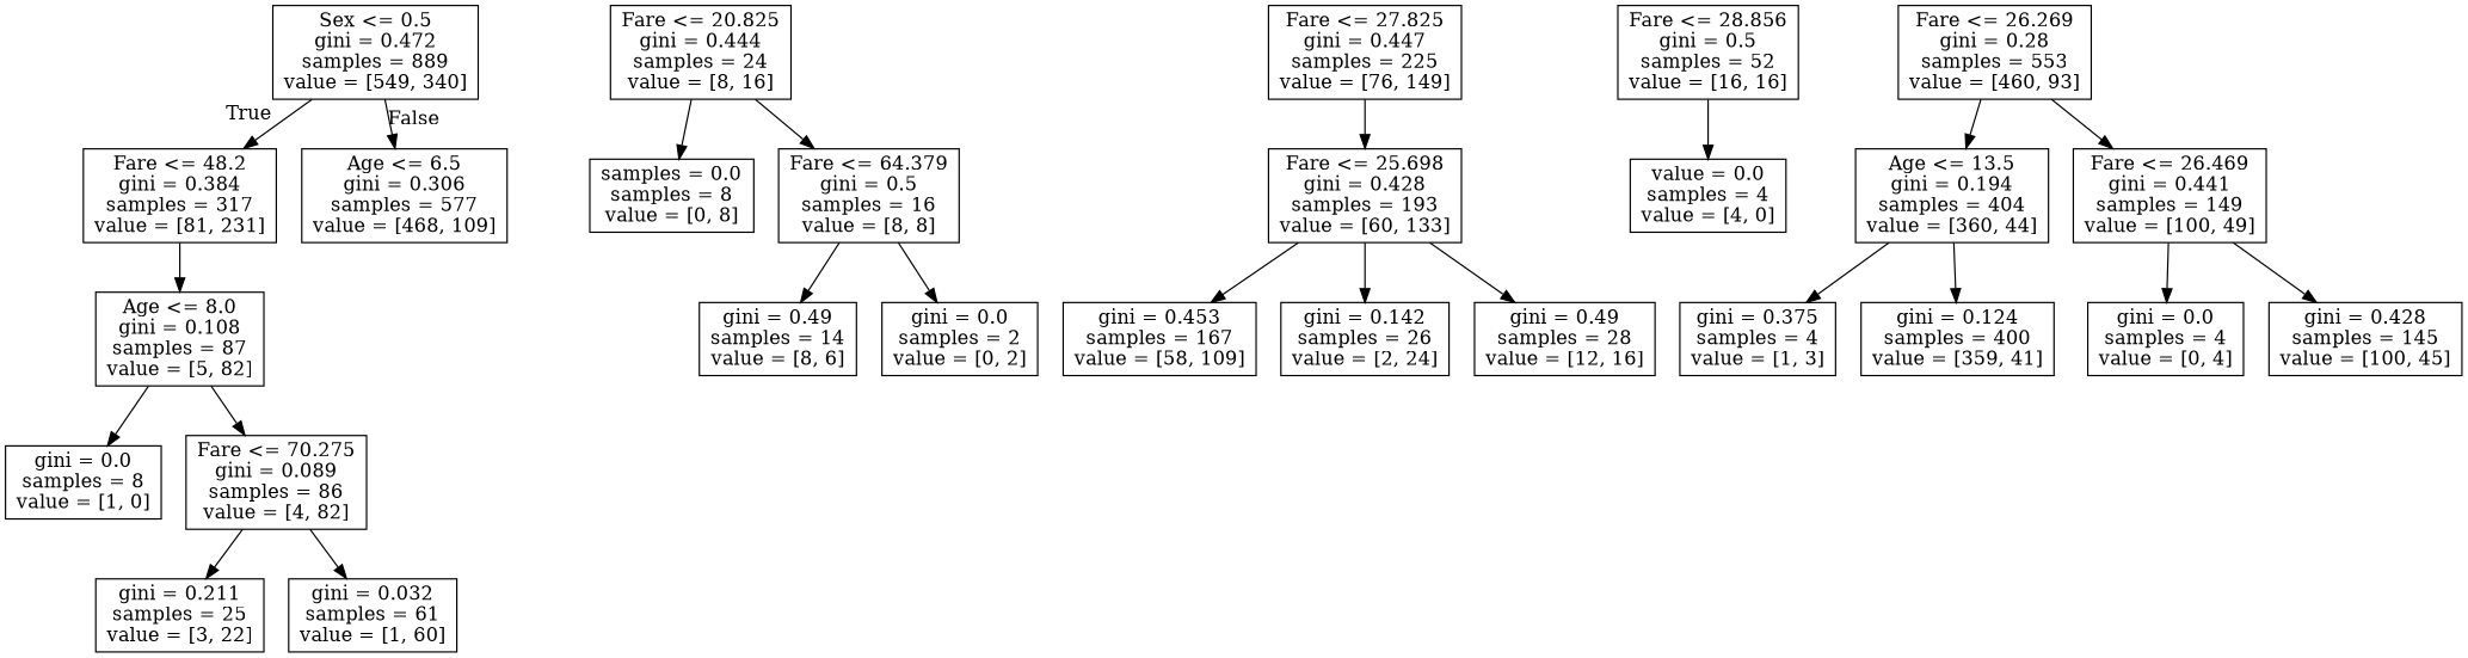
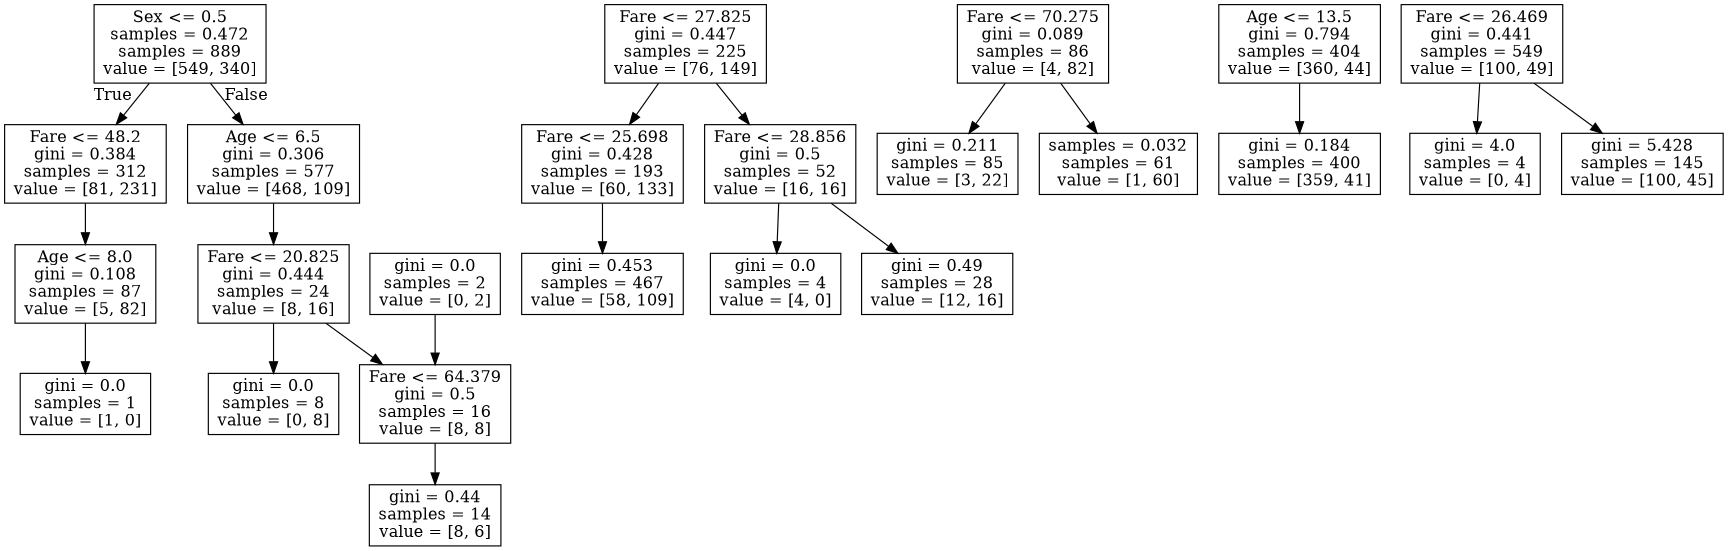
  digraph {
    node [shape=box]
-   n1 [label="Sex <= 0.5\ngini = 0.472\nsamples = 889\nvalue = [549, 340]"]
-   n2 [label="Fare <= 48.2\ngini = 0.384\nsamples = 317\nvalue = [81, 231]"]
+   n1 [label="Sex <= 0.5\nsamples = 0.472\nsamples = 889\nvalue = [549, 340]"]
+   n2 [label="Fare <= 48.2\ngini = 0.384\nsamples = 312\nvalue = [81, 231]"]
    n3 [label="Age <= 6.5\ngini = 0.306\nsamples = 577\nvalue = [468, 109]"]
    n4 [label="Age <= 8.0\ngini = 0.108\nsamples = 87\nvalue = [5, 82]"]
    n5 [label="Fare <= 20.825\ngini = 0.444\nsamples = 24\nvalue = [8, 16]"]
    n6 [label="Fare <= 27.825\ngini = 0.447\nsamples = 225\nvalue = [76, 149]"]
    n7 [label="Fare <= 25.698\ngini = 0.428\nsamples = 193\nvalue = [60, 133]"]
    n8 [label="Fare <= 28.856\ngini = 0.5\nsamples = 52\nvalue = [16, 16]"]
-   n9 [label="gini = 0.0\nsamples = 8\nvalue = [1, 0]"]
+   n9 [label="gini = 0.0\nsamples = 1\nvalue = [1, 0]"]
    n10 [label="Fare <= 70.275\ngini = 0.089\nsamples = 86\nvalue = [4, 82]"]
-   n11 [label="gini = 0.453\nsamples = 167\nvalue = [58, 109]"]
-   n12 [label="gini = 0.142\nsamples = 26\nvalue = [2, 24]"]
-   n13 [label="value = 0.0\nsamples = 4\nvalue = [4, 0]"]
+   n11 [label="gini = 0.453\nsamples = 467\nvalue = [58, 109]"]
+   n13 [label="gini = 0.0\nsamples = 4\nvalue = [4, 0]"]
    n14 [label="gini = 0.49\nsamples = 28\nvalue = [12, 16]"]
-   n15 [label="gini = 0.211\nsamples = 25\nvalue = [3, 22]"]
-   n16 [label="gini = 0.032\nsamples = 61\nvalue = [1, 60]"]
-   n17 [label="samples = 0.0\nsamples = 8\nvalue = [0, 8]"]
+   n15 [label="gini = 0.211\nsamples = 85\nvalue = [3, 22]"]
+   n16 [label="samples = 0.032\nsamples = 61\nvalue = [1, 60]"]
+   n17 [label="gini = 0.0\nsamples = 8\nvalue = [0, 8]"]
    n18 [label="Fare <= 64.379\ngini = 0.5\nsamples = 16\nvalue = [8, 8]"]
-   n19 [label="Fare <= 26.269\ngini = 0.28\nsamples = 553\nvalue = [460, 93]"]
-   n20 [label="Age <= 13.5\ngini = 0.194\nsamples = 404\nvalue = [360, 44]"]
-   n21 [label="Fare <= 26.469\ngini = 0.441\nsamples = 149\nvalue = [100, 49]"]
-   n22 [label="gini = 0.49\nsamples = 14\nvalue = [8, 6]"]
+   n20 [label="Age <= 13.5\ngini = 0.794\nsamples = 404\nvalue = [360, 44]"]
+   n21 [label="Fare <= 26.469\ngini = 0.441\nsamples = 549\nvalue = [100, 49]"]
+   n22 [label="gini = 0.44\nsamples = 14\nvalue = [8, 6]"]
    n23 [label="gini = 0.0\nsamples = 2\nvalue = [0, 2]"]
-   n24 [label="gini = 0.375\nsamples = 4\nvalue = [1, 3]"]
-   n25 [label="gini = 0.124\nsamples = 400\nvalue = [359, 41]"]
-   n26 [label="gini = 0.0\nsamples = 4\nvalue = [0, 4]"]
-   n27 [label="gini = 0.428\nsamples = 145\nvalue = [100, 45]"]
+   n25 [label="gini = 0.184\nsamples = 400\nvalue = [359, 41]"]
+   n26 [label="gini = 4.0\nsamples = 4\nvalue = [0, 4]"]
+   n27 [label="gini = 5.428\nsamples = 145\nvalue = [100, 45]"]
    n1 -> n2 [headlabel=True labelangle=45 labeldistance=2.5]
    n1 -> n3 [headlabel=False labelangle=-45 labeldistance=2.5]
    n2 -> n4
+   n3 -> n5
    n4 -> n9
-   n4 -> n10
    n5 -> n17
    n5 -> n18
    n6 -> n7
+   n6 -> n8
    n7 -> n11
-   n7 -> n12
    n8 -> n13
-   n7 -> n14
+   n8 -> n14
    n10 -> n15
    n10 -> n16
    n18 -> n22
-   n18 -> n23
-   n19 -> n20
-   n19 -> n21
-   n20 -> n24
+   n23 -> n18
    n20 -> n25
    n21 -> n26
    n21 -> n27
  }
